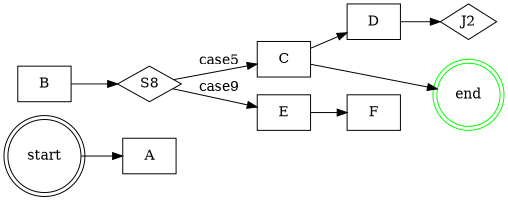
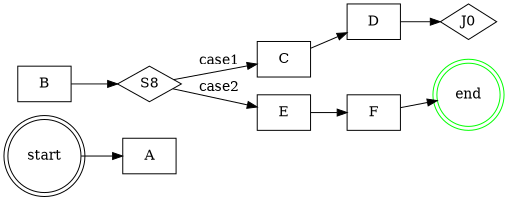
  digraph {
    rankdir=LR
    node [color=black shape=box]
    start [shape=doublecircle]
    end [color=green shape=doublecircle]
    A
    n4 [label=S8 shape=diamond]
    B
    C
    E
-   J0 [shape=diamond label=J2]
+   J0 [shape=diamond]
    D
    F
    subgraph sub_1 {
      rank=min
      start
    }
    subgraph sub_2 {
      rank=max
      end
    }
    start -> A
-   n4 -> C [label=case5]
-   n4 -> E [label=case9]
+   n4 -> C [label=case1]
+   n4 -> E [label=case2]
    B -> n4
    C -> D
    E -> F
    D -> J0
-   C -> end
+   F -> end
  }
